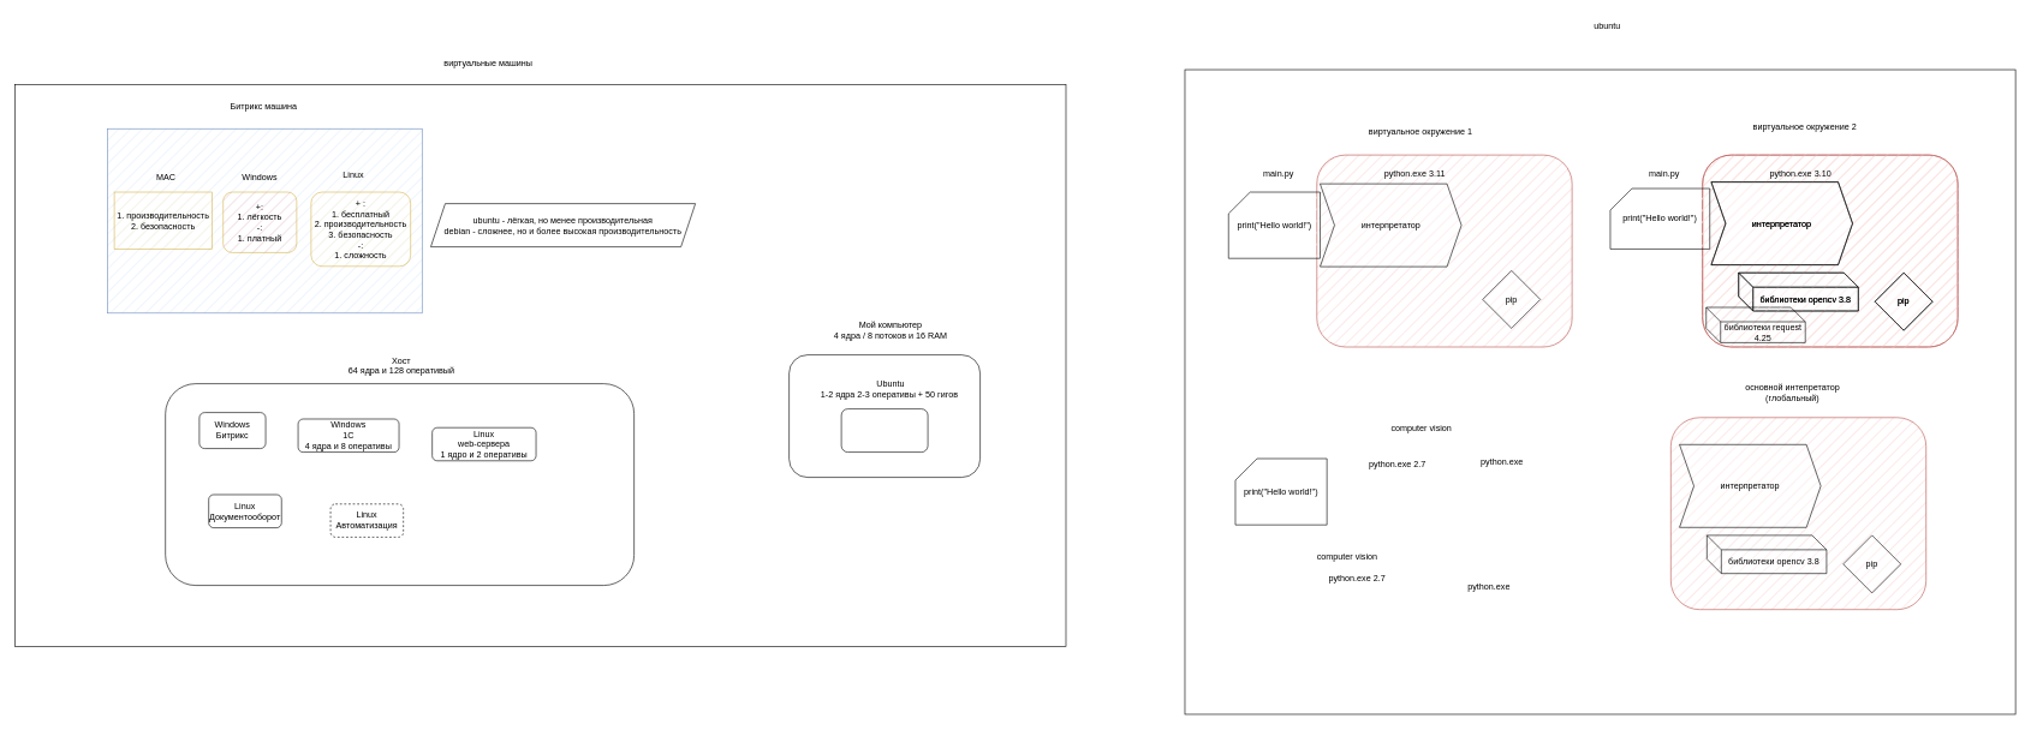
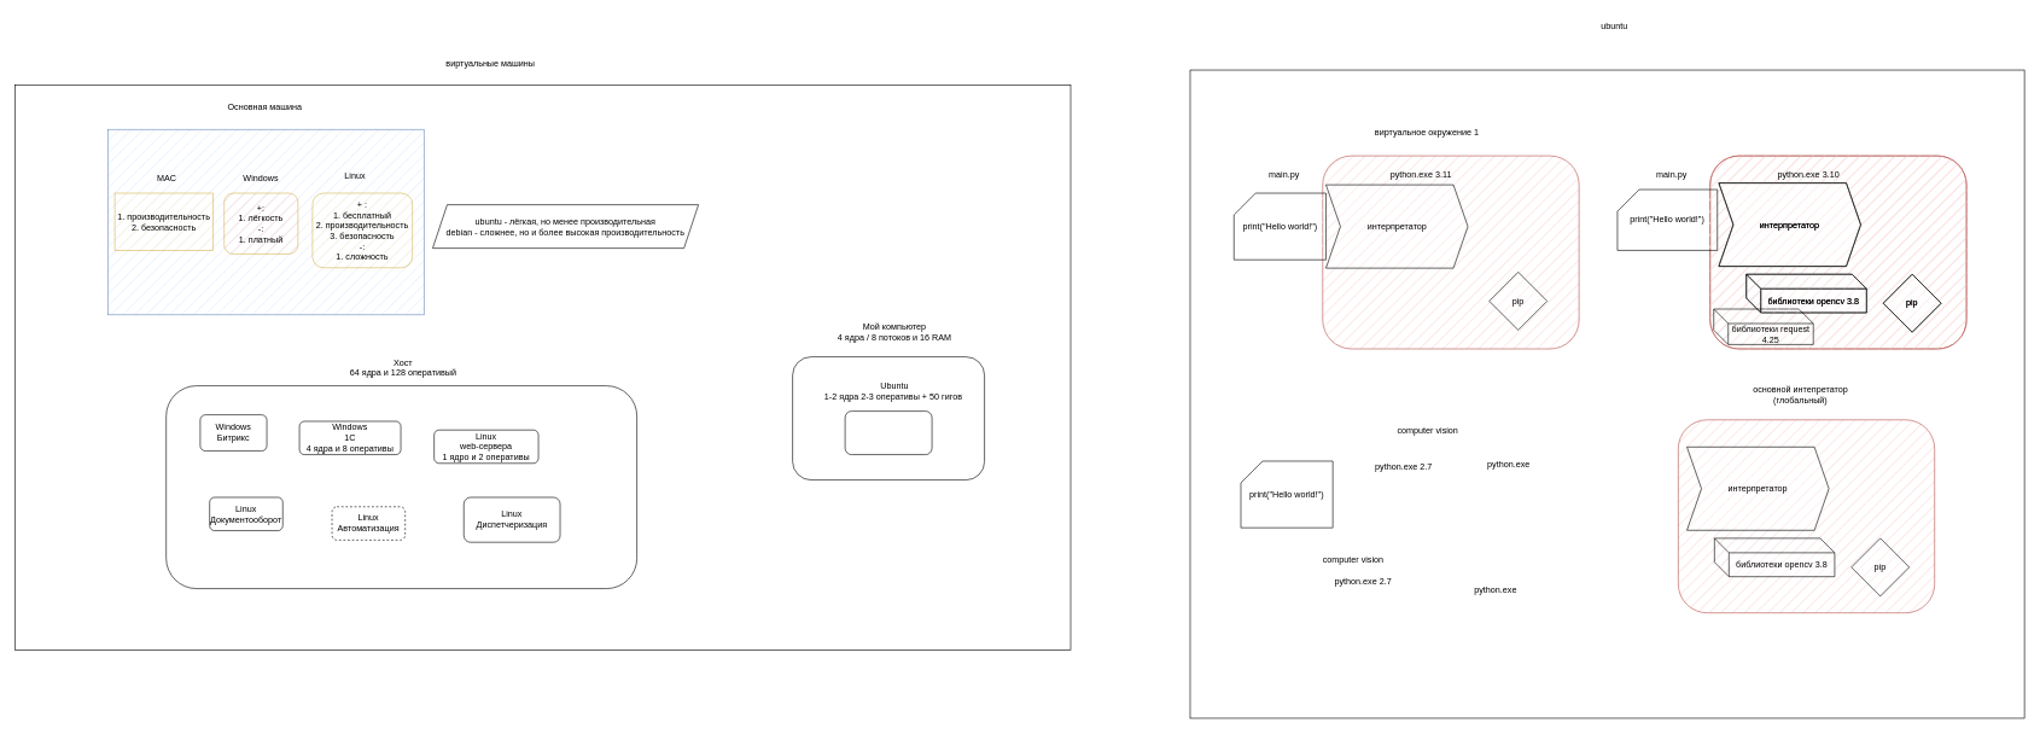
  <mxCell id="0" />
  <mxCell id="1" parent="0" />
  <mxCell id="2" value="" style="rounded=1;whiteSpace=wrap;html=1;fillStyle=hatch;fillColor=#f8cecc;strokeColor=#b85450;" vertex="1" parent="1"><mxGeometry x="2361" y="214.5" width="354" height="266.5" as="geometry" /></mxCell>
  <mxCell id="3" value="" style="rounded=0;whiteSpace=wrap;html=1;fillStyle=hatch;" vertex="1" parent="1"><mxGeometry x="1643" y="96" width="1152" height="895" as="geometry" /></mxCell>
  <mxCell id="4" value="" style="rounded=1;whiteSpace=wrap;html=1;fillStyle=hatch;fillColor=#f8cecc;strokeColor=#b85450;" vertex="1" parent="1"><mxGeometry x="1826" y="214.5" width="354" height="266.5" as="geometry" /></mxCell>
  <mxCell id="5" value="" style="rounded=0;whiteSpace=wrap;html=1;fillStyle=hatch;" vertex="1" parent="1"><mxGeometry x="20" y="116.5" width="1458" height="780.5" as="geometry" /></mxCell>
  <mxCell id="6" value="" style="rounded=0;whiteSpace=wrap;html=1;fillColor=#dae8fc;strokeColor=#6c8ebf;fillStyle=hatch;" vertex="1" parent="1"><mxGeometry x="149" y="178" width="436" height="256" as="geometry" /></mxCell>
- <mxCell id="7" value="Битрикс машина" style="text;html=1;strokeColor=none;fillColor=none;align=center;verticalAlign=middle;whiteSpace=wrap;rounded=0;fillStyle=hatch;" vertex="1" parent="1"><mxGeometry x="309" y="132" width="113" height="29" as="geometry" /></mxCell>
+ <mxCell id="7" value="Основная машина" style="text;html=1;strokeColor=none;fillColor=none;align=center;verticalAlign=middle;whiteSpace=wrap;rounded=0;fillStyle=hatch;" vertex="1" parent="1"><mxGeometry x="309" y="132" width="113" height="29" as="geometry" /></mxCell>
  <mxCell id="8" value="1. производительность&lt;br&gt;2. безопасность" style="whiteSpace=wrap;html=1;fillStyle=hatch;fillColor=#fff2cc;strokeColor=#d6b656;rounded=0;" vertex="1" parent="1"><mxGeometry x="158" y="266" width="136" height="79" as="geometry" /></mxCell>
  <mxCell id="9" value="+:&lt;br&gt;1. лёгкость&lt;br&gt;-:&lt;br&gt;1. платный" style="rounded=1;whiteSpace=wrap;html=1;fillStyle=hatch;fillColor=#f8cecc;strokeColor=#d6b656;" vertex="1" parent="1"><mxGeometry x="309" y="266" width="102" height="84" as="geometry" /></mxCell>
  <mxCell id="10" value="+ :&lt;br&gt;1. бесплатный&lt;br&gt;2. производительность&lt;br&gt;3. безопасность&lt;br&gt;-:&lt;br&gt;1. сложность" style="rounded=1;whiteSpace=wrap;html=1;fillStyle=hatch;fillColor=#fff2cc;strokeColor=#d6b656;" vertex="1" parent="1"><mxGeometry x="431" y="266" width="138" height="103" as="geometry" /></mxCell>
  <mxCell id="11" value="MAC" style="text;html=1;strokeColor=none;fillColor=none;align=center;verticalAlign=middle;whiteSpace=wrap;rounded=0;fillStyle=hatch;" vertex="1" parent="1"><mxGeometry x="200" y="231" width="60" height="30" as="geometry" /></mxCell>
  <mxCell id="12" value="Windows" style="text;html=1;strokeColor=none;fillColor=none;align=center;verticalAlign=middle;whiteSpace=wrap;rounded=0;fillStyle=hatch;" vertex="1" parent="1"><mxGeometry x="330" y="231" width="60" height="30" as="geometry" /></mxCell>
  <mxCell id="13" value="Linux" style="text;html=1;strokeColor=none;fillColor=none;align=center;verticalAlign=middle;whiteSpace=wrap;rounded=0;fillStyle=hatch;" vertex="1" parent="1"><mxGeometry x="460" y="228" width="60" height="30" as="geometry" /></mxCell>
  <mxCell id="14" value="ubuntu - лёгкая, но менее производительная&lt;br&gt;debian - сложнее, но и более высокая производительность" style="shape=parallelogram;perimeter=parallelogramPerimeter;whiteSpace=wrap;html=1;fixedSize=1;fillStyle=hatch;" vertex="1" parent="1"><mxGeometry x="597" y="282" width="367" height="60" as="geometry" /></mxCell>
  <mxCell id="15" value="" style="rounded=1;whiteSpace=wrap;html=1;fillStyle=hatch;" vertex="1" parent="1"><mxGeometry x="229" y="532" width="650" height="280" as="geometry" /></mxCell>
  <mxCell id="16" value="Хост&lt;br&gt;64 ядра и 128 оперативый" style="text;html=1;strokeColor=none;fillColor=none;align=center;verticalAlign=middle;whiteSpace=wrap;rounded=0;fillStyle=hatch;" vertex="1" parent="1"><mxGeometry x="466" y="492" width="181" height="30" as="geometry" /></mxCell>
  <mxCell id="17" value="Windows&lt;br&gt;Битрикс" style="rounded=1;whiteSpace=wrap;html=1;fillStyle=hatch;" vertex="1" parent="1"><mxGeometry x="276" y="572" width="92" height="50" as="geometry" /></mxCell>
  <mxCell id="18" value="Windows&lt;br&gt;1C&lt;br&gt;4 ядра и 8 оперативы" style="rounded=1;whiteSpace=wrap;html=1;fillStyle=hatch;" vertex="1" parent="1"><mxGeometry x="413" y="581" width="140" height="46" as="geometry" /></mxCell>
  <mxCell id="19" value="Linux&lt;br&gt;Документооборот" style="rounded=1;whiteSpace=wrap;html=1;fillStyle=hatch;" vertex="1" parent="1"><mxGeometry x="289" y="686" width="101" height="46" as="geometry" /></mxCell>
  <mxCell id="20" value="Linux&lt;br&gt;Автоматизация" style="rounded=1;whiteSpace=wrap;html=1;fillStyle=hatch;dashed=1;" vertex="1" parent="1"><mxGeometry x="458" y="699" width="101" height="46" as="geometry" /></mxCell>
+ <mxCell id="21" value="Linux&lt;br&gt;Диспетчеризация" style="rounded=1;whiteSpace=wrap;html=1;fillStyle=hatch;" vertex="1" parent="1"><mxGeometry x="640" y="686" width="133" height="62" as="geometry" /></mxCell>
  <mxCell id="22" value="Linux&lt;br&gt;web-сервера&lt;br&gt;1 ядро и 2 оперативы" style="rounded=1;whiteSpace=wrap;html=1;fillStyle=hatch;" vertex="1" parent="1"><mxGeometry x="599" y="593" width="144" height="46" as="geometry" /></mxCell>
  <mxCell id="23" value="" style="rounded=1;whiteSpace=wrap;html=1;fillStyle=hatch;" vertex="1" parent="1"><mxGeometry x="1094" y="492" width="265" height="170" as="geometry" /></mxCell>
  <mxCell id="24" value="Мой компьютер&lt;br&gt;4 ядра / 8 потоков и 16 RAM" style="text;html=1;strokeColor=none;fillColor=none;align=center;verticalAlign=middle;whiteSpace=wrap;rounded=0;fillStyle=hatch;" vertex="1" parent="1"><mxGeometry x="1153" y="442" width="164" height="29" as="geometry" /></mxCell>
  <mxCell id="25" value="" style="rounded=1;whiteSpace=wrap;html=1;fillStyle=hatch;" vertex="1" parent="1"><mxGeometry x="1166.5" y="567" width="120" height="60" as="geometry" /></mxCell>
  <mxCell id="26" value="Ubuntu&lt;br&gt;1-2 ядра 2-3 оперативы + 50 гигов&amp;nbsp;" style="text;html=1;strokeColor=none;fillColor=none;align=center;verticalAlign=middle;whiteSpace=wrap;rounded=0;fillStyle=hatch;" vertex="1" parent="1"><mxGeometry x="1135.25" y="522" width="199.5" height="33" as="geometry" /></mxCell>
  <mxCell id="27" value="виртуальные машины" style="text;html=1;strokeColor=none;fillColor=none;align=center;verticalAlign=middle;whiteSpace=wrap;rounded=0;fillStyle=hatch;" vertex="1" parent="1"><mxGeometry x="594" y="73" width="166" height="30" as="geometry" /></mxCell>
  <mxCell id="28" value="виртуальное окружение 1" style="text;html=1;strokeColor=none;fillColor=none;align=center;verticalAlign=middle;whiteSpace=wrap;rounded=0;fillStyle=hatch;" vertex="1" parent="1"><mxGeometry x="1887" y="168" width="166" height="30" as="geometry" /></mxCell>
  <mxCell id="29" value="print(&quot;Hello world!&quot;)" style="shape=card;whiteSpace=wrap;html=1;fillStyle=hatch;" vertex="1" parent="1"><mxGeometry x="1703.5" y="266" width="127" height="92" as="geometry" /></mxCell>
  <mxCell id="30" value="main.py" style="text;html=1;strokeColor=none;fillColor=none;align=center;verticalAlign=middle;whiteSpace=wrap;rounded=0;fillStyle=hatch;" vertex="1" parent="1"><mxGeometry x="1742.5" y="225" width="60" height="30" as="geometry" /></mxCell>
  <mxCell id="31" value="интерпретатор" style="shape=step;perimeter=stepPerimeter;whiteSpace=wrap;html=1;fixedSize=1;fillStyle=hatch;" vertex="1" parent="1"><mxGeometry x="1830.5" y="254.5" width="196" height="115" as="geometry" /></mxCell>
  <mxCell id="32" value="python.exe 3.11" style="text;html=1;strokeColor=none;fillColor=none;align=center;verticalAlign=middle;whiteSpace=wrap;rounded=0;fillStyle=hatch;" vertex="1" parent="1"><mxGeometry x="1911" y="225" width="102" height="30" as="geometry" /></mxCell>
  <mxCell id="33" value="print(&quot;Hello world!&quot;)" style="shape=card;whiteSpace=wrap;html=1;fillStyle=hatch;" vertex="1" parent="1"><mxGeometry x="1713" y="636" width="127" height="92" as="geometry" /></mxCell>
  <mxCell id="34" value="computer vision&amp;nbsp;" style="text;html=1;strokeColor=none;fillColor=none;align=center;verticalAlign=middle;whiteSpace=wrap;rounded=0;fillStyle=hatch;" vertex="1" parent="1"><mxGeometry x="1901" y="579" width="144" height="30" as="geometry" /></mxCell>
  <mxCell id="35" value="python.exe" style="text;html=1;strokeColor=none;fillColor=none;align=center;verticalAlign=middle;whiteSpace=wrap;rounded=0;fillStyle=hatch;" vertex="1" parent="1"><mxGeometry x="2053" y="626" width="60" height="30" as="geometry" /></mxCell>
  <mxCell id="36" value="python.exe 2.7" style="text;html=1;strokeColor=none;fillColor=none;align=center;verticalAlign=middle;whiteSpace=wrap;rounded=0;fillStyle=hatch;" vertex="1" parent="1"><mxGeometry x="1887" y="630" width="102" height="30" as="geometry" /></mxCell>
  <mxCell id="37" value="computer vision&amp;nbsp;" style="text;html=1;strokeColor=none;fillColor=none;align=center;verticalAlign=middle;whiteSpace=wrap;rounded=0;fillStyle=hatch;" vertex="1" parent="1"><mxGeometry x="1797.5" y="758" width="144" height="30" as="geometry" /></mxCell>
  <mxCell id="38" value="python.exe" style="text;html=1;strokeColor=none;fillColor=none;align=center;verticalAlign=middle;whiteSpace=wrap;rounded=0;fillStyle=hatch;" vertex="1" parent="1"><mxGeometry x="2034.5" y="800" width="60" height="30" as="geometry" /></mxCell>
  <mxCell id="39" value="python.exe 2.7" style="text;html=1;strokeColor=none;fillColor=none;align=center;verticalAlign=middle;whiteSpace=wrap;rounded=0;fillStyle=hatch;" vertex="1" parent="1"><mxGeometry x="1830.5" y="788" width="102" height="30" as="geometry" /></mxCell>
  <mxCell id="40" value="" style="rounded=1;whiteSpace=wrap;html=1;fillStyle=hatch;fillColor=#f8cecc;strokeColor=#b85450;" vertex="1" parent="1"><mxGeometry x="2361" y="214.5" width="354" height="266.5" as="geometry" /></mxCell>
  <mxCell id="41" value="print(&quot;Hello world!&quot;)" style="shape=card;whiteSpace=wrap;html=1;fillStyle=hatch;" vertex="1" parent="1"><mxGeometry x="2233" y="261" width="138" height="84" as="geometry" /></mxCell>
  <mxCell id="42" value="main.py" style="text;html=1;strokeColor=none;fillColor=none;align=center;verticalAlign=middle;whiteSpace=wrap;rounded=0;fillStyle=hatch;" vertex="1" parent="1"><mxGeometry x="2277.5" y="225" width="60" height="30" as="geometry" /></mxCell>
  <mxCell id="43" value="интерпретатор" style="shape=step;perimeter=stepPerimeter;whiteSpace=wrap;html=1;fixedSize=1;fillStyle=hatch;" vertex="1" parent="1"><mxGeometry x="2373" y="252" width="196" height="115" as="geometry" /></mxCell>
  <mxCell id="44" value="python.exe 3.10" style="text;html=1;strokeColor=none;fillColor=none;align=center;verticalAlign=middle;whiteSpace=wrap;rounded=0;fillStyle=hatch;" vertex="1" parent="1"><mxGeometry x="2446" y="225" width="102" height="30" as="geometry" /></mxCell>
  <mxCell id="45" value="библиотеки opencv 3.8" style="shape=cube;whiteSpace=wrap;html=1;boundedLbl=1;backgroundOutline=1;darkOpacity=0.05;darkOpacity2=0.1;fillStyle=hatch;" vertex="1" parent="1"><mxGeometry x="2411" y="378" width="166" height="53" as="geometry" /></mxCell>
- <mxCell id="46" value="виртуальное окружение 2" style="text;html=1;strokeColor=none;fillColor=none;align=center;verticalAlign=middle;whiteSpace=wrap;rounded=0;fillStyle=hatch;" vertex="1" parent="1"><mxGeometry x="2420" y="161" width="166" height="30" as="geometry" /></mxCell>
  <mxCell id="47" value="ubuntu" style="text;html=1;strokeColor=none;fillColor=none;align=center;verticalAlign=middle;whiteSpace=wrap;rounded=0;fillStyle=hatch;" vertex="1" parent="1"><mxGeometry x="2199" y="20" width="60" height="30" as="geometry" /></mxCell>
  <mxCell id="48" value="библиотеки request 4.25" style="shape=cube;whiteSpace=wrap;html=1;boundedLbl=1;backgroundOutline=1;darkOpacity=0.05;darkOpacity2=0.1;fillStyle=hatch;" vertex="1" parent="1"><mxGeometry x="2366" y="426" width="137.5" height="49" as="geometry" /></mxCell>
  <mxCell id="49" value="pip" style="rhombus;whiteSpace=wrap;html=1;fillStyle=hatch;" vertex="1" parent="1"><mxGeometry x="2056" y="375" width="80" height="80" as="geometry" /></mxCell>
  <mxCell id="50" value="pip" style="rhombus;whiteSpace=wrap;html=1;fillStyle=hatch;" vertex="1" parent="1"><mxGeometry x="2600" y="378" width="80" height="80" as="geometry" /></mxCell>
  <mxCell id="51" value="интерпретатор" style="shape=step;perimeter=stepPerimeter;whiteSpace=wrap;html=1;fixedSize=1;fillStyle=hatch;" vertex="1" parent="1"><mxGeometry x="2373" y="252" width="196" height="115" as="geometry" /></mxCell>
  <mxCell id="52" value="библиотеки opencv 3.8" style="shape=cube;whiteSpace=wrap;html=1;boundedLbl=1;backgroundOutline=1;darkOpacity=0.05;darkOpacity2=0.1;fillStyle=hatch;" vertex="1" parent="1"><mxGeometry x="2411" y="378" width="166" height="53" as="geometry" /></mxCell>
  <mxCell id="53" value="pip" style="rhombus;whiteSpace=wrap;html=1;fillStyle=hatch;" vertex="1" parent="1"><mxGeometry x="2600" y="378" width="80" height="80" as="geometry" /></mxCell>
  <mxCell id="54" value="" style="rounded=1;whiteSpace=wrap;html=1;fillStyle=hatch;fillColor=#f8cecc;strokeColor=#b85450;" vertex="1" parent="1"><mxGeometry x="2317" y="579" width="354" height="266.5" as="geometry" /></mxCell>
  <mxCell id="55" value="интерпретатор" style="shape=step;perimeter=stepPerimeter;whiteSpace=wrap;html=1;fixedSize=1;fillStyle=hatch;" vertex="1" parent="1"><mxGeometry x="2329" y="616.5" width="196" height="115" as="geometry" /></mxCell>
  <mxCell id="56" value="библиотеки opencv 3.8" style="shape=cube;whiteSpace=wrap;html=1;boundedLbl=1;backgroundOutline=1;darkOpacity=0.05;darkOpacity2=0.1;fillStyle=hatch;" vertex="1" parent="1"><mxGeometry x="2367" y="742.5" width="166" height="53" as="geometry" /></mxCell>
  <mxCell id="57" value="pip" style="rhombus;whiteSpace=wrap;html=1;fillStyle=hatch;" vertex="1" parent="1"><mxGeometry x="2556" y="742.5" width="80" height="80" as="geometry" /></mxCell>
  <mxCell id="58" value="основной интепретатор (глобальный)" style="text;html=1;strokeColor=none;fillColor=none;align=center;verticalAlign=middle;whiteSpace=wrap;rounded=0;fillStyle=hatch;" vertex="1" parent="1"><mxGeometry x="2403" y="528.5" width="166" height="30" as="geometry" /></mxCell>
